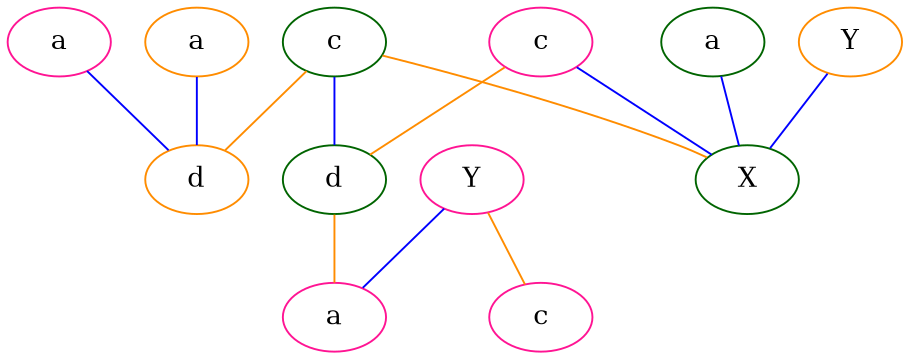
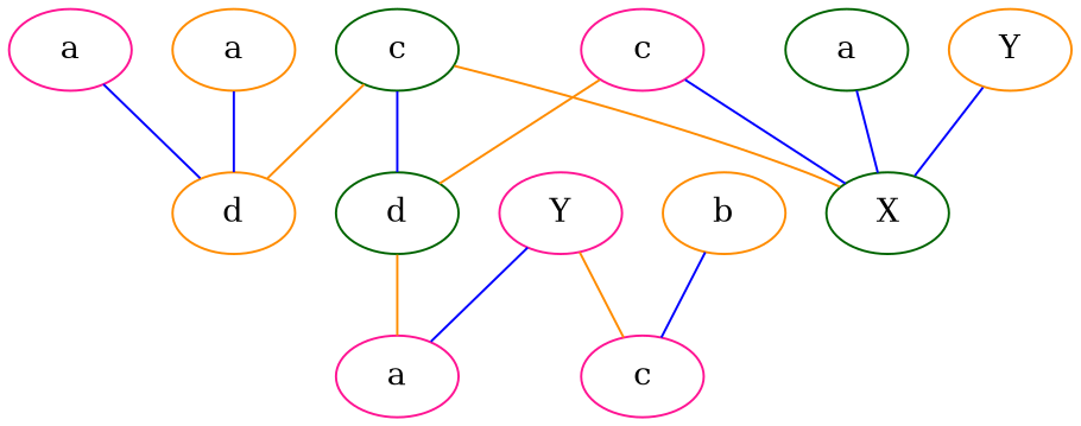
  graph {
    node [color=deeppink]
    edge [color=blue]
    n1 [label=a]
    n2 [label=d color=darkorange]
    n3 [label=a color=darkorange]
    n4 [label=c color=darkgreen]
    n5 [label=d color=darkgreen]
    n6 [label=X color=darkgreen]
    n7 [label=c]
    n8 [label=a color=darkgreen]
+   n9 [label=b color=darkorange]
    n10 [label=c]
    n11 [label=a]
    n12 [label=Y color=darkorange]
    n13 [label=Y]
    n1 -- n2
    n3 -- n2
    n4 -- n2 [color=darkorange]
    n4 -- n5
    n4 -- n6 [color=darkorange]
    n5 -- n11 [color=darkorange]
    n7 -- n5 [color=darkorange]
    n7 -- n6
    n8 -- n6
+   n9 -- n10
    n12 -- n6
    n13 -- n10 [color=darkorange]
    n13 -- n11
  }
